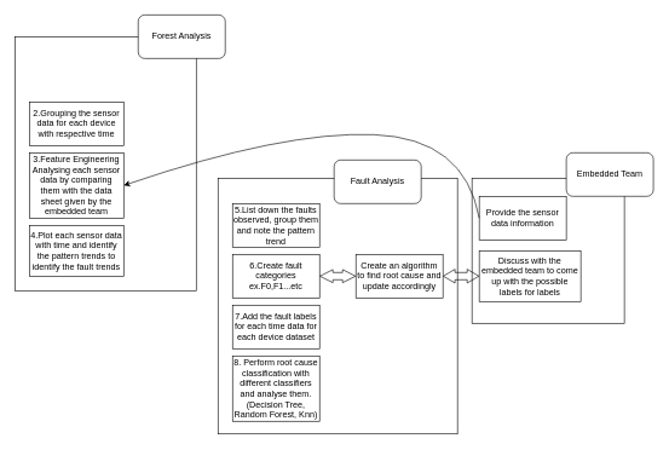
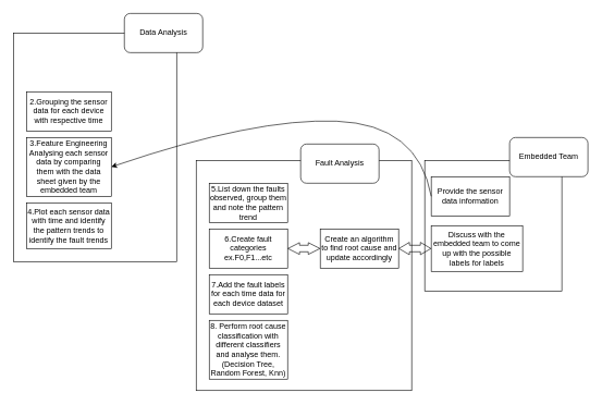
  <mxCell id="0" />
  <mxCell id="1" parent="0" />
  <mxCell id="2" value="2.Grouping the sensor data for each device with respective time" style="rounded=0;whiteSpace=wrap;html=1;" vertex="1" parent="1"><mxGeometry x="40" y="140" width="130" height="60" as="geometry" /></mxCell>
  <mxCell id="3" value="3.Feature Engineering&lt;br&gt;Analysing each sensor data by comparing them with the data sheet given by the embedded team" style="rounded=0;whiteSpace=wrap;html=1;" vertex="1" parent="1"><mxGeometry x="40" y="210" width="130" height="90" as="geometry" /></mxCell>
  <mxCell id="4" value="4.Plot each sensor data with time and identify the pattern trends to identify the fault trends" style="rounded=0;whiteSpace=wrap;html=1;" vertex="1" parent="1"><mxGeometry x="40" y="310" width="130" height="70" as="geometry" /></mxCell>
  <mxCell id="5" value="" style="rounded=0;whiteSpace=wrap;html=1;fillColor=none;" vertex="1" parent="1"><mxGeometry x="20" y="50" width="250" height="350" as="geometry" /></mxCell>
- <mxCell id="6" value="Forest Analysis" style="rounded=1;whiteSpace=wrap;html=1;fillColor=default;" vertex="1" parent="1"><mxGeometry x="190" y="20" width="120" height="60" as="geometry" /></mxCell>
+ <mxCell id="6" value="Data Analysis" style="rounded=1;whiteSpace=wrap;html=1;fillColor=default;" vertex="1" parent="1"><mxGeometry x="190" y="20" width="120" height="60" as="geometry" /></mxCell>
  <mxCell id="7" value="5.List down the faults observed, group them and note the pattern trend" style="rounded=0;whiteSpace=wrap;html=1;fillColor=default;" vertex="1" parent="1"><mxGeometry x="320" y="280" width="120" height="60" as="geometry" /></mxCell>
  <mxCell id="8" value="6.Create fault categories&lt;br&gt;ex.F0,F1...etc" style="rounded=0;whiteSpace=wrap;html=1;fillColor=default;" vertex="1" parent="1"><mxGeometry x="320" y="350" width="120" height="60" as="geometry" /></mxCell>
  <mxCell id="9" value="Create an algorithm to find root cause and update accordingly" style="rounded=0;whiteSpace=wrap;html=1;fillColor=default;" vertex="1" parent="1"><mxGeometry x="490" y="350" width="120" height="60" as="geometry" /></mxCell>
  <mxCell id="10" value="" style="shape=flexArrow;endArrow=classic;startArrow=classic;html=1;rounded=0;entryX=0;entryY=0.5;entryDx=0;entryDy=0;exitX=1;exitY=0.5;exitDx=0;exitDy=0;endWidth=7;endSize=5.6;startWidth=7;startSize=5.6;" edge="1" parent="1" source="8" target="9"><mxGeometry width="100" height="100" relative="1" as="geometry"><mxPoint x="450" y="390" as="sourcePoint" /><mxPoint x="400" y="360" as="targetPoint" /></mxGeometry></mxCell>
  <mxCell id="11" value="Discuss with the embedded team to come up with the possible labels for labels" style="rounded=0;whiteSpace=wrap;html=1;fillColor=default;" vertex="1" parent="1"><mxGeometry x="660" y="345" width="140" height="70" as="geometry" /></mxCell>
  <mxCell id="12" value="" style="shape=flexArrow;endArrow=classic;startArrow=classic;html=1;rounded=0;exitX=1;exitY=0.5;exitDx=0;exitDy=0;entryX=0;entryY=0.5;entryDx=0;entryDy=0;startWidth=8;startSize=5.03;endWidth=8;endSize=5.03;" edge="1" parent="1" source="9" target="11"><mxGeometry width="100" height="100" relative="1" as="geometry"><mxPoint x="470" y="370" as="sourcePoint" /><mxPoint x="570" y="270" as="targetPoint" /></mxGeometry></mxCell>
  <mxCell id="13" value="" style="rounded=0;whiteSpace=wrap;html=1;fillColor=none;" vertex="1" parent="1"><mxGeometry x="650" y="245" width="210" height="200" as="geometry" /></mxCell>
  <mxCell id="14" value="Embedded Team" style="rounded=1;whiteSpace=wrap;html=1;fillColor=default;" vertex="1" parent="1"><mxGeometry x="780" y="210" width="120" height="60" as="geometry" /></mxCell>
  <mxCell id="15" value="Provide the sensor data information" style="rounded=0;whiteSpace=wrap;html=1;fillColor=default;" vertex="1" parent="1"><mxGeometry x="660" y="270" width="120" height="60" as="geometry" /></mxCell>
  <mxCell id="16" value="" style="curved=1;endArrow=classic;html=1;rounded=0;exitX=0;exitY=0.5;exitDx=0;exitDy=0;entryX=1;entryY=0.5;entryDx=0;entryDy=0;" edge="1" parent="1" source="15" target="3"><mxGeometry width="50" height="50" relative="1" as="geometry"><mxPoint x="470" y="280" as="sourcePoint" /><mxPoint x="410" y="145.429" as="targetPoint" /><Array as="points"><mxPoint x="640" y="190" /><mxPoint x="390" y="180" /></Array></mxGeometry></mxCell>
  <mxCell id="17" value="7.Add the fault labels for each time data for each device dataset" style="rounded=0;whiteSpace=wrap;html=1;fillColor=default;" vertex="1" parent="1"><mxGeometry x="320" y="420" width="120" height="60" as="geometry" /></mxCell>
  <mxCell id="18" value="8. Perform root cause classification with different classifiers and analyse them.(Decision Tree, Random Forest, Knn)" style="rounded=0;whiteSpace=wrap;html=1;fillColor=default;" vertex="1" parent="1"><mxGeometry x="320" y="490" width="120" height="90" as="geometry" /></mxCell>
  <mxCell id="19" value="" style="rounded=0;whiteSpace=wrap;html=1;fillColor=none;" vertex="1" parent="1"><mxGeometry x="300" y="245" width="330" height="352.5" as="geometry" /></mxCell>
  <mxCell id="20" value="Fault Analysis" style="rounded=1;whiteSpace=wrap;html=1;fillColor=default;" vertex="1" parent="1"><mxGeometry x="460" y="220" width="120" height="60" as="geometry" /></mxCell>
